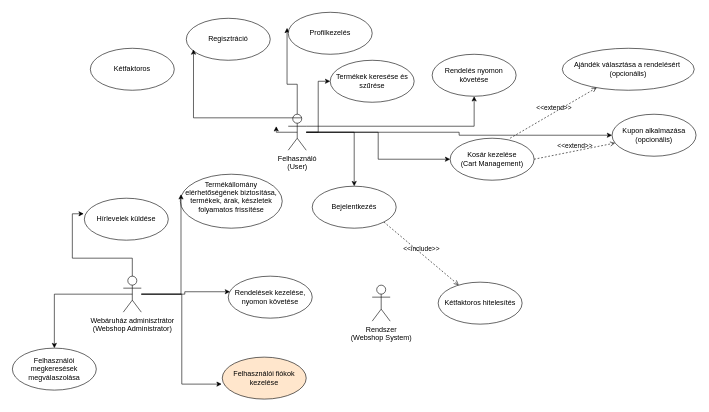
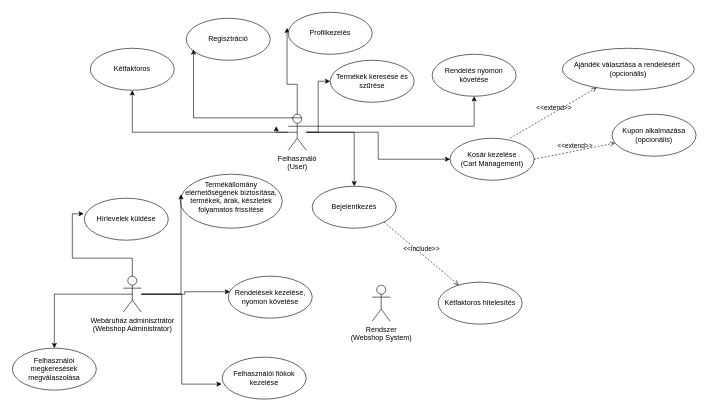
  <mxCell id="0" />
  <mxCell id="1" parent="0" />
  <mxCell id="2" style="edgeStyle=orthogonalEdgeStyle;rounded=0;orthogonalLoop=1;jettySize=auto;html=1;" parent="1" source="9" target="15" edge="1"><mxGeometry relative="1" as="geometry" /></mxCell>
  <mxCell id="3" style="edgeStyle=orthogonalEdgeStyle;rounded=0;orthogonalLoop=1;jettySize=auto;html=1;exitX=1;exitY=0.333;exitDx=0;exitDy=0;exitPerimeter=0;" parent="1" source="9" target="18" edge="1"><mxGeometry relative="1" as="geometry" /></mxCell>
- <mxCell id="4" style="edgeStyle=orthogonalEdgeStyle;rounded=0;orthogonalLoop=1;jettySize=auto;html=1;" parent="1" source="9" target="32" edge="1"><mxGeometry relative="1" as="geometry" /></mxCell>
+ <mxCell id="4" style="edgeStyle=orthogonalEdgeStyle;rounded=0;orthogonalLoop=1;jettySize=auto;html=1;entryX=0.5;entryY=1;entryDx=0;entryDy=0;" parent="1" source="9" target="16" edge="1"><mxGeometry relative="1" as="geometry" /></mxCell>
  <mxCell id="5" style="edgeStyle=orthogonalEdgeStyle;rounded=0;orthogonalLoop=1;jettySize=auto;html=1;exitX=0.5;exitY=0.5;exitDx=0;exitDy=0;exitPerimeter=0;" parent="1" source="9" edge="1"><mxGeometry relative="1" as="geometry"><mxPoint x="460" y="210" as="targetPoint" /></mxGeometry></mxCell>
  <mxCell id="6" style="edgeStyle=orthogonalEdgeStyle;rounded=0;orthogonalLoop=1;jettySize=auto;html=1;entryX=-0.014;entryY=0.371;entryDx=0;entryDy=0;entryPerimeter=0;" parent="1" source="9" target="13" edge="1"><mxGeometry relative="1" as="geometry"><mxPoint x="510" y="30" as="targetPoint" /></mxGeometry></mxCell>
  <mxCell id="7" style="edgeStyle=orthogonalEdgeStyle;rounded=0;orthogonalLoop=1;jettySize=auto;html=1;entryX=0;entryY=0.5;entryDx=0;entryDy=0;" parent="1" source="9" target="17" edge="1"><mxGeometry relative="1" as="geometry" /></mxCell>
  <mxCell id="8" style="edgeStyle=orthogonalEdgeStyle;rounded=0;orthogonalLoop=1;jettySize=auto;html=1;" parent="1" source="9" target="14" edge="1"><mxGeometry relative="1" as="geometry" /></mxCell>
  <mxCell id="9" value="Felhasználó&lt;div&gt;(User)&lt;/div&gt;" style="shape=umlActor;verticalLabelPosition=bottom;verticalAlign=top;html=1;" parent="1" vertex="1"><mxGeometry x="480" y="190" width="30" height="60" as="geometry" /></mxCell>
  <mxCell id="10" style="edgeStyle=orthogonalEdgeStyle;rounded=0;orthogonalLoop=1;jettySize=auto;html=1;exitX=0.5;exitY=0.5;exitDx=0;exitDy=0;exitPerimeter=0;" parent="1" source="11" target="30" edge="1"><mxGeometry relative="1" as="geometry"><mxPoint x="160" y="620" as="targetPoint" /></mxGeometry></mxCell>
  <mxCell id="11" value="Webáruház adminisztrátor&lt;div&gt;(Webshop Administrator)&lt;br&gt;&lt;div&gt;&lt;br&gt;&lt;/div&gt;&lt;/div&gt;" style="shape=umlActor;verticalLabelPosition=bottom;verticalAlign=top;html=1;" parent="1" vertex="1"><mxGeometry x="205" y="460" width="30" height="60" as="geometry" /></mxCell>
  <mxCell id="12" value="Regisztráció" style="ellipse;whiteSpace=wrap;html=1;" parent="1" vertex="1"><mxGeometry x="310" y="30" width="140" height="70" as="geometry" /></mxCell>
  <mxCell id="13" value="Profilkezelés" style="ellipse;whiteSpace=wrap;html=1;" parent="1" vertex="1"><mxGeometry x="480" y="20" width="140" height="70" as="geometry" /></mxCell>
  <mxCell id="14" value="Bejelentkezés" style="ellipse;whiteSpace=wrap;html=1;" parent="1" vertex="1"><mxGeometry x="520" y="310" width="140" height="70" as="geometry" /></mxCell>
  <mxCell id="15" value="Kosár kezelése&lt;div&gt;(Cart Management)&lt;/div&gt;" style="ellipse;whiteSpace=wrap;html=1;" parent="1" vertex="1"><mxGeometry x="750" y="230" width="140" height="70" as="geometry" /></mxCell>
  <mxCell id="16" value="Kétfaktoros" style="ellipse;whiteSpace=wrap;html=1;" parent="1" vertex="1"><mxGeometry x="150" y="80" width="140" height="70" as="geometry" /></mxCell>
  <mxCell id="17" value="Termékek keresése és szűrése" style="ellipse;whiteSpace=wrap;html=1;" parent="1" vertex="1"><mxGeometry x="550" y="100" width="140" height="70" as="geometry" /></mxCell>
  <mxCell id="18" value="Rendelés nyomon követése" style="ellipse;whiteSpace=wrap;html=1;" parent="1" vertex="1"><mxGeometry x="720" y="90" width="140" height="70" as="geometry" /></mxCell>
  <mxCell id="19" value="Rendelések kezelése, nyomon követése" style="ellipse;whiteSpace=wrap;html=1;" parent="1" vertex="1"><mxGeometry x="380" y="460" width="140" height="70" as="geometry" /></mxCell>
  <mxCell id="20" value="Hírlevelek küldése" style="ellipse;whiteSpace=wrap;html=1;" parent="1" vertex="1"><mxGeometry x="140" y="330" width="140" height="70" as="geometry" /></mxCell>
  <mxCell id="21" value="Kétfaktoros hitelesítés" style="ellipse;whiteSpace=wrap;html=1;" parent="1" vertex="1"><mxGeometry x="730" y="470" width="140" height="70" as="geometry" /></mxCell>
  <mxCell id="22" style="edgeStyle=orthogonalEdgeStyle;rounded=0;orthogonalLoop=1;jettySize=auto;html=1;exitX=0.75;exitY=0.1;exitDx=0;exitDy=0;exitPerimeter=0;entryX=0.086;entryY=0.743;entryDx=0;entryDy=0;entryPerimeter=0;" parent="1" source="9" target="12" edge="1"><mxGeometry relative="1" as="geometry" /></mxCell>
  <mxCell id="23" value="Rendszer&lt;div&gt;(Webshop System)&lt;/div&gt;" style="shape=umlActor;verticalLabelPosition=bottom;verticalAlign=top;html=1;" parent="1" vertex="1"><mxGeometry x="620" y="475" width="30" height="60" as="geometry" /></mxCell>
  <mxCell id="24" style="edgeStyle=orthogonalEdgeStyle;rounded=0;orthogonalLoop=1;jettySize=auto;html=1;entryX=0.021;entryY=0.371;entryDx=0;entryDy=0;entryPerimeter=0;" parent="1" source="11" target="19" edge="1"><mxGeometry relative="1" as="geometry" /></mxCell>
  <mxCell id="25" style="edgeStyle=orthogonalEdgeStyle;rounded=0;orthogonalLoop=1;jettySize=auto;html=1;entryX=-0.007;entryY=0.371;entryDx=0;entryDy=0;entryPerimeter=0;" parent="1" source="11" target="20" edge="1"><mxGeometry relative="1" as="geometry" /></mxCell>
  <mxCell id="26" value="Termékállomány elérhetőségének biztosítása, termékek, árak, készletek folyamatos frissítése&lt;div&gt;&lt;div&gt;&lt;br&gt;&lt;/div&gt;&lt;/div&gt;" style="ellipse;whiteSpace=wrap;html=1;" parent="1" vertex="1"><mxGeometry x="300" y="290" width="170" height="90" as="geometry" /></mxCell>
- <mxCell id="27" value="Felhasználói fiókok kezelése" style="ellipse;whiteSpace=wrap;html=1;fillColor=#ffe6cc;" parent="1" vertex="1"><mxGeometry x="370" y="595" width="140" height="70" as="geometry" /></mxCell>
+ <mxCell id="27" value="Felhasználói fiókok kezelése" style="ellipse;whiteSpace=wrap;html=1;" parent="1" vertex="1"><mxGeometry x="370" y="595" width="140" height="70" as="geometry" /></mxCell>
  <mxCell id="28" style="edgeStyle=orthogonalEdgeStyle;rounded=0;orthogonalLoop=1;jettySize=auto;html=1;entryX=-0.007;entryY=0.643;entryDx=0;entryDy=0;entryPerimeter=0;" parent="1" source="11" target="27" edge="1"><mxGeometry relative="1" as="geometry" /></mxCell>
  <mxCell id="29" style="edgeStyle=orthogonalEdgeStyle;rounded=0;orthogonalLoop=1;jettySize=auto;html=1;entryX=0.007;entryY=0.371;entryDx=0;entryDy=0;entryPerimeter=0;" parent="1" source="11" target="26" edge="1"><mxGeometry relative="1" as="geometry" /></mxCell>
  <mxCell id="30" value="Felhasználói megkeresések megválaszolása" style="ellipse;whiteSpace=wrap;html=1;" parent="1" vertex="1"><mxGeometry x="20" y="580" width="140" height="70" as="geometry" /></mxCell>
  <mxCell id="31" value="&amp;lt;&amp;lt;include&amp;gt;&amp;gt;" style="html=1;verticalAlign=bottom;labelBackgroundColor=none;endArrow=open;endFill=0;dashed=1;rounded=0;exitX=1;exitY=1;exitDx=0;exitDy=0;" parent="1" source="14" target="21" edge="1"><mxGeometry width="160" relative="1" as="geometry"><mxPoint x="730" y="440" as="sourcePoint" /><mxPoint x="890" y="440" as="targetPoint" /></mxGeometry></mxCell>
  <mxCell id="32" value="Kupon alkalmazása (opcionális)" style="ellipse;whiteSpace=wrap;html=1;" parent="1" vertex="1"><mxGeometry x="1020" y="190" width="140" height="70" as="geometry" /></mxCell>
  <mxCell id="33" value="&amp;lt;&amp;lt;extend&amp;gt;&amp;gt;" style="html=1;verticalAlign=bottom;labelBackgroundColor=none;endArrow=open;endFill=0;dashed=1;rounded=0;exitX=1;exitY=0.5;exitDx=0;exitDy=0;" parent="1" source="15" target="32" edge="1"><mxGeometry width="160" relative="1" as="geometry"><mxPoint x="930" y="280" as="sourcePoint" /><mxPoint x="1090" y="280" as="targetPoint" /></mxGeometry></mxCell>
  <mxCell id="34" value="Ajándék választása a rendelésért&amp;nbsp;&lt;div&gt;(opcionális)&lt;/div&gt;" style="ellipse;whiteSpace=wrap;html=1;" parent="1" vertex="1"><mxGeometry x="937" y="80" width="220" height="70" as="geometry" /></mxCell>
  <mxCell id="35" value="&amp;lt;&amp;lt;extend&amp;gt;&amp;gt;" style="html=1;verticalAlign=bottom;labelBackgroundColor=none;endArrow=open;endFill=0;dashed=1;rounded=0;exitX=0.714;exitY=0;exitDx=0;exitDy=0;exitPerimeter=0;" parent="1" source="15" target="34" edge="1"><mxGeometry width="160" relative="1" as="geometry"><mxPoint x="890" y="190" as="sourcePoint" /><mxPoint x="1050" y="190" as="targetPoint" /></mxGeometry></mxCell>
